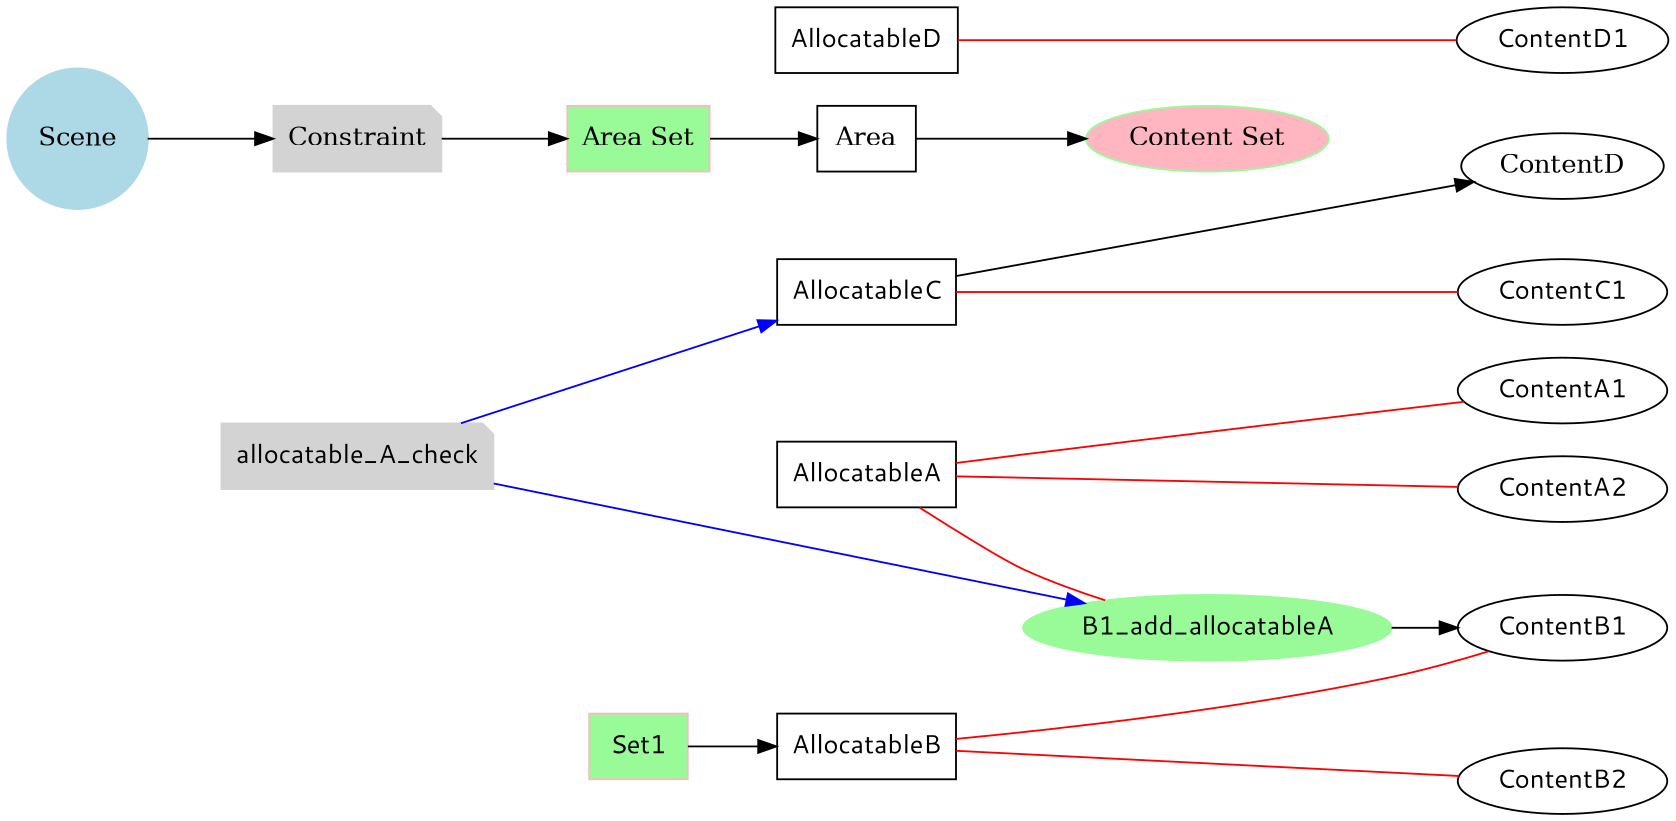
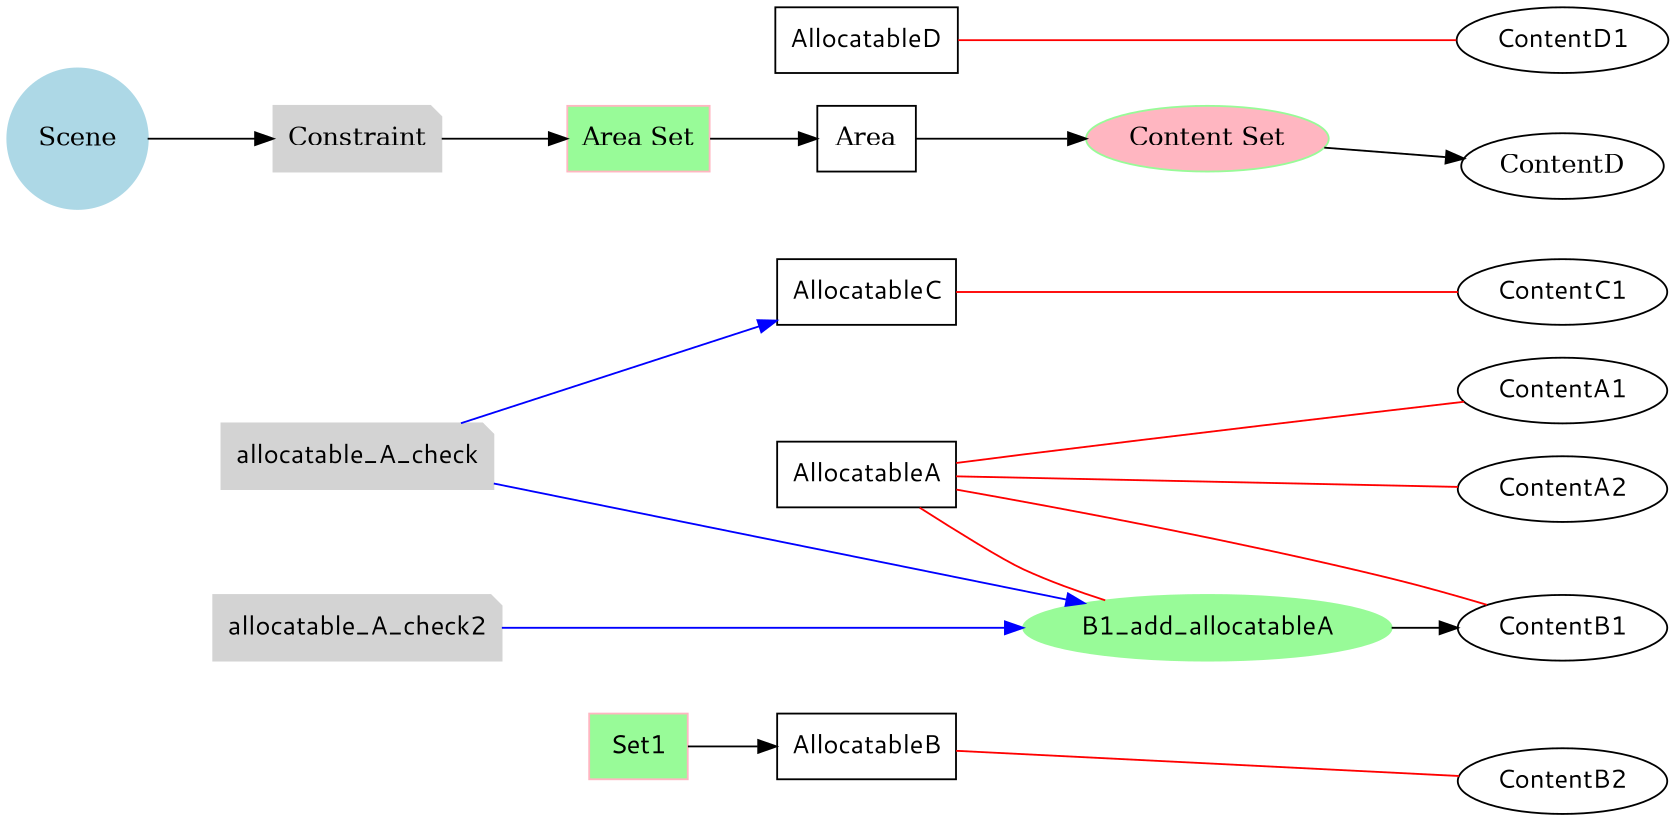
  digraph {
    clusterrank=global
    rankdir=LR
    node [shape=ellipse fontname="Meiryo UI"]
    Area [shape=box fontname=""]
    n2 [label=AllocatableA shape=box]
    n3 [label=AllocatableB shape=box]
    n4 [label=AllocatableC shape=box]
    n5 [label=AllocatableD shape=box]
    n6 [label=ContentD fontname=""]
    n7 [label=ContentA1]
    n8 [label=ContentA2]
    n9 [label=ContentB1]
    n10 [label=ContentB2]
    n11 [label=ContentC1]
    n12 [label=ContentD1]
    Constraint [color=lightgrey shape=note style=filled fontname=""]
    n14 [color=lightgrey label=allocatable_A_check shape=note style=filled]
+   n15 [color=lightgrey label=allocatable_A_check2 shape=note style=filled]
    "Area Set" [color=lightpink fillcolor=palegreen shape=box style=filled fontname=""]
    n17 [color=lightpink fillcolor=palegreen label=Set1 shape=box style=filled]
    "Content Set" [color=palegreen fillcolor=lightpink style=filled fontname=""]
    n19 [color=palegreen label=B1_add_allocatableA style=filled]
    Scene [color=lightblue shape=circle style=filled fontname=""]
    subgraph sub_1 {
      rank=same
      Area
      n2
      n3
      n4
      n5
    }
    subgraph sub_2 {
      rank=same
      n6
      n7
      n8
      n9
      n10
      n11
      n12
    }
    subgraph sub_3 {
      rank=same
      Constraint
      n14
+     n15
    }
    subgraph sub_4 {
      rank=same
      Constraint
    }
    subgraph sub_5 {
      rank=same
      Constraint
    }
    subgraph sub_6 {
      "Area Set"
      n17
    }
    subgraph sub_7 {
      "Content Set"
      n19
    }
    subgraph sub_8 {
      rank=same
      Scene
    }
    Area -> "Content Set"
    n2 -> n7 [color=red dir=none]
    n2 -> n8 [color=red dir=none]
    n2 -> n19 [color=red dir=none]
-   n3 -> n9 [color=red dir=none]
+   n2 -> n9 [color=red dir=none]
    n3 -> n10 [color=red dir=none]
    n4 -> n11 [color=red dir=none]
    n5 -> n12 [color=red dir=none]
    Constraint -> "Area Set"
    n14 -> n4 [color=blue]
    n14 -> n19 [color=blue]
+   n15 -> n19 [color=blue]
    "Area Set" -> Area
    n17 -> n3
-   n4 -> n6
+   "Content Set" -> n6
    n19 -> n9
    Scene -> Constraint
  }
